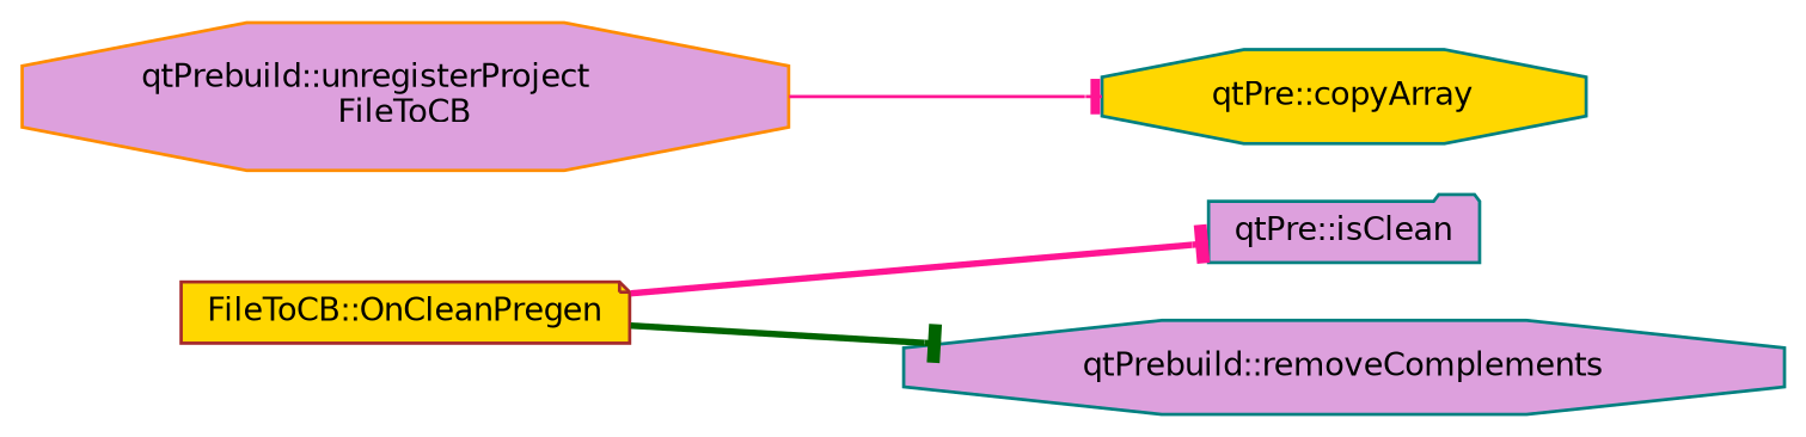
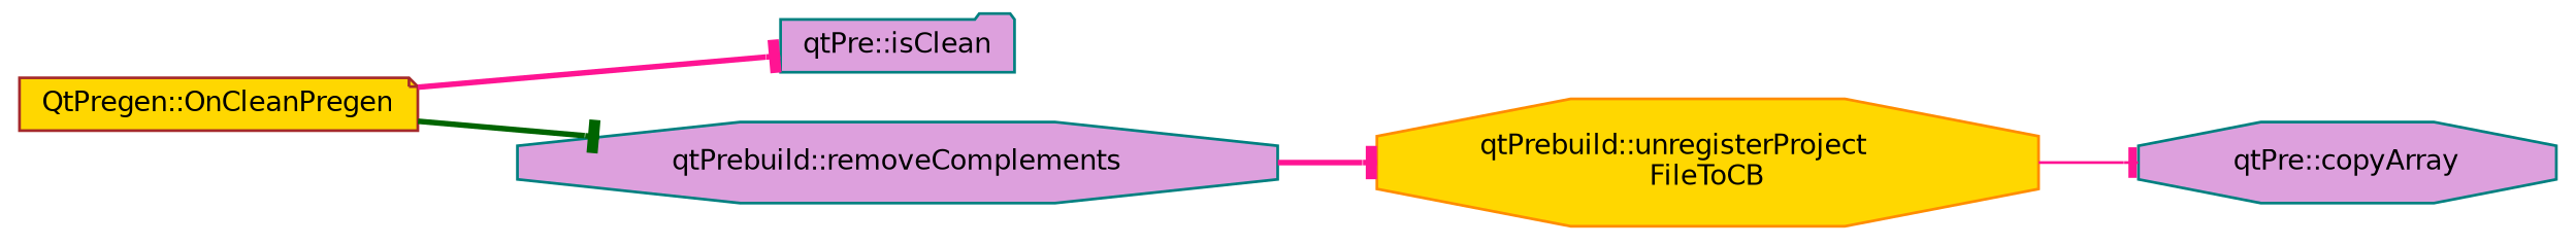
  digraph {
    rankdir=LR
    node [color=teal fillcolor=plum fontname=Helvetica fontsize=10 shape=octagon style=filled]
    edge [arrowhead=tee color=deeppink fontname=Helvetica fontsize=10 labelfontname=Helvetica labelfontsize=10 style=bold]
-   n1 [color=brown fillcolor=gold fontcolor=black height=0.2 label="FileToCB::OnCleanPregen" shape=note width=0.4]
+   n1 [color=brown fillcolor=gold fontcolor=black height=0.2 label="QtPregen::OnCleanPregen" shape=note width=0.4]
    n2 [height=0.2 label="qtPre::isClean" shape=folder width=0.4]
    n3 [height=0.2 label="qtPrebuild::removeComplements" width=0.4]
-   n4 [color=darkorange height=0.2 label="qtPrebuild::unregisterProject\lFileToCB" width=0.4]
-   n5 [fillcolor=gold height=0.2 label="qtPre::copyArray" width=0.4]
+   n4 [color=darkorange fillcolor=gold height=0.2 label="qtPrebuild::unregisterProject\lFileToCB" width=0.4]
+   n5 [height=0.2 label="qtPre::copyArray" width=0.4]
    n1 -> n2
    n1 -> n3 [color=darkgreen]
+   n3 -> n4
    n4 -> n5 [style=solid]
  }
